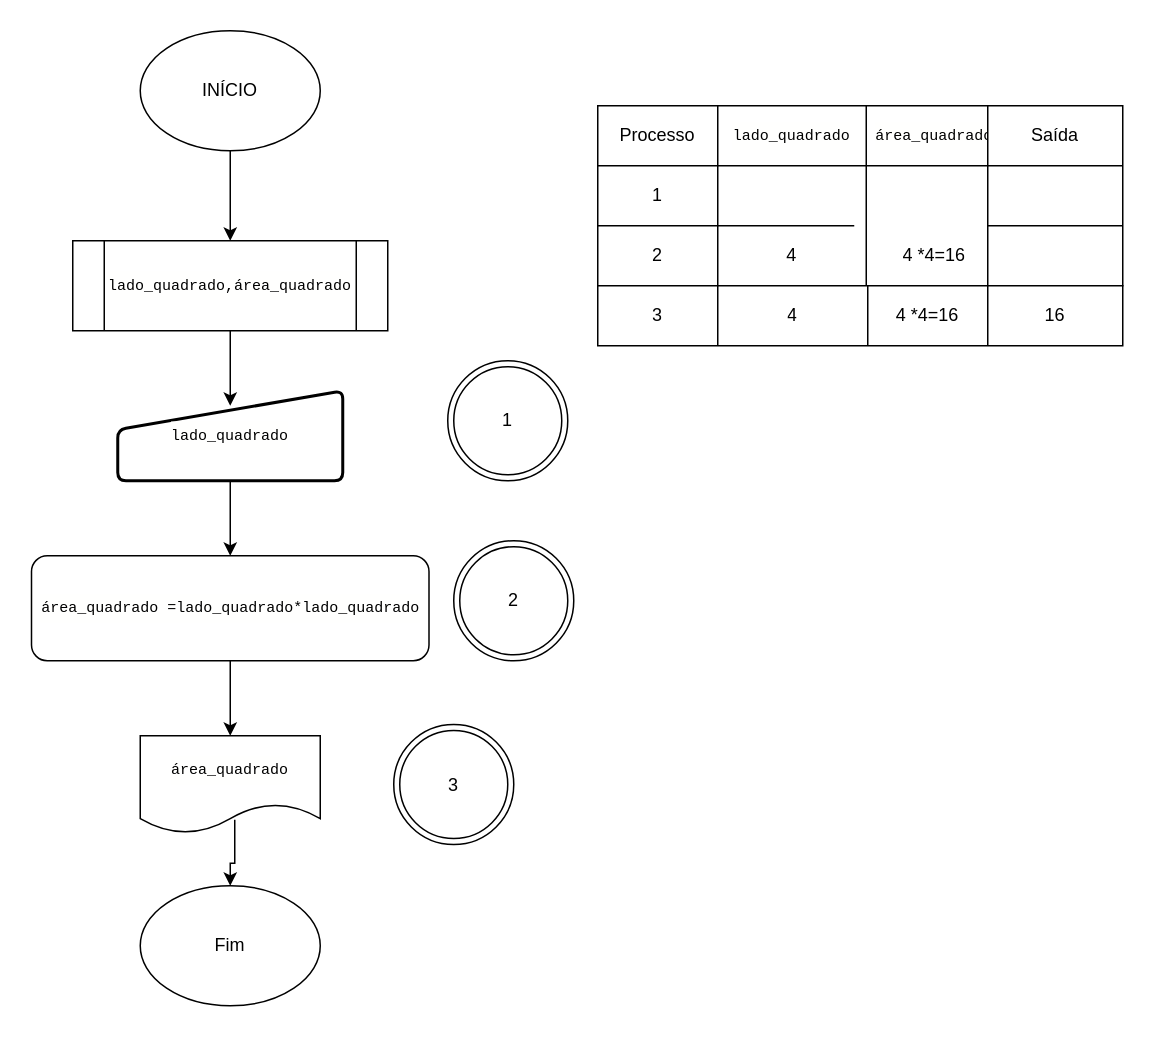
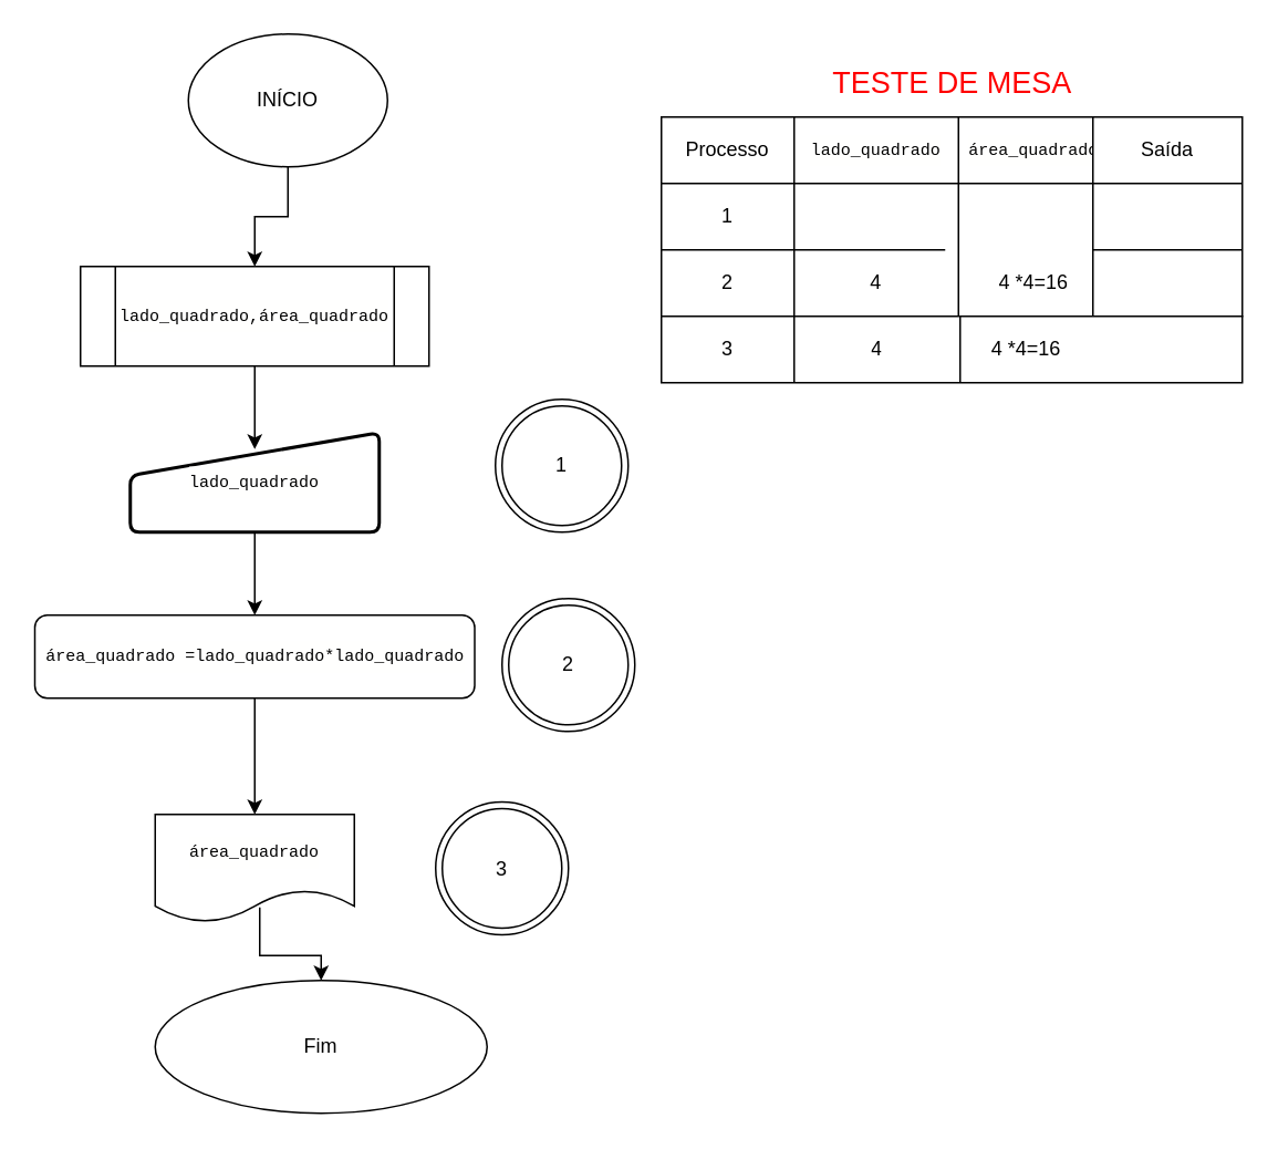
  <mxCell id="0" />
  <mxCell id="1" parent="0" />
  <mxCell id="2" style="edgeStyle=orthogonalEdgeStyle;rounded=0;orthogonalLoop=1;jettySize=auto;html=1;entryX=0.5;entryY=0;entryDx=0;entryDy=0;" edge="1" parent="1" source="3" target="5"><mxGeometry relative="1" as="geometry" /></mxCell>
- <mxCell id="3" value="INÍCIO" style="ellipse;whiteSpace=wrap;html=1;" vertex="1" parent="1"><mxGeometry x="93" y="20" width="120" height="80" as="geometry" /></mxCell>
+ <mxCell id="3" value="INÍCIO" style="ellipse;whiteSpace=wrap;html=1;" vertex="1" parent="1"><mxGeometry x="113" y="20" width="120" height="80" as="geometry" /></mxCell>
  <mxCell id="4" style="edgeStyle=orthogonalEdgeStyle;rounded=0;orthogonalLoop=1;jettySize=auto;html=1;entryX=0.5;entryY=0.167;entryDx=0;entryDy=0;entryPerimeter=0;" edge="1" parent="1" source="5" target="7"><mxGeometry relative="1" as="geometry" /></mxCell>
  <mxCell id="5" value="&lt;div style=&quot;background-color: rgb(255 , 255 , 254) ; font-family: &amp;#34;consolas&amp;#34; , &amp;#34;courier new&amp;#34; , monospace ; line-height: 19px&quot;&gt;&lt;font style=&quot;font-size: 10px&quot;&gt;lado_quadrado,&lt;/font&gt;&lt;span style=&quot;font-family: &amp;#34;consolas&amp;#34; , &amp;#34;courier new&amp;#34; , monospace&quot;&gt;&lt;font style=&quot;font-size: 10px&quot;&gt;área_quadrado&lt;/font&gt; &lt;/span&gt;&lt;/div&gt;" style="shape=process;whiteSpace=wrap;html=1;backgroundOutline=1;" vertex="1" parent="1"><mxGeometry x="48" y="160" width="210" height="60" as="geometry" /></mxCell>
  <mxCell id="6" style="edgeStyle=orthogonalEdgeStyle;rounded=0;orthogonalLoop=1;jettySize=auto;html=1;entryX=0.5;entryY=0;entryDx=0;entryDy=0;" edge="1" parent="1" source="7" target="9"><mxGeometry relative="1" as="geometry" /></mxCell>
  <mxCell id="7" value="&lt;div style=&quot;background-color: rgb(255 , 255 , 254) ; font-family: &amp;#34;consolas&amp;#34; , &amp;#34;courier new&amp;#34; , monospace ; line-height: 19px&quot;&gt;&lt;font style=&quot;font-size: 10px&quot;&gt;lado_quadrado&lt;/font&gt;&lt;/div&gt;" style="html=1;strokeWidth=2;shape=manualInput;whiteSpace=wrap;rounded=1;size=26;arcSize=11;" vertex="1" parent="1"><mxGeometry x="78" y="260" width="150" height="60" as="geometry" /></mxCell>
  <mxCell id="8" style="edgeStyle=orthogonalEdgeStyle;rounded=0;orthogonalLoop=1;jettySize=auto;html=1;" edge="1" parent="1" source="9" target="11"><mxGeometry relative="1" as="geometry" /></mxCell>
- <mxCell id="9" value="&lt;div style=&quot;background-color: rgb(255 , 255 , 254) ; font-family: &amp;#34;consolas&amp;#34; , &amp;#34;courier new&amp;#34; , monospace ; line-height: 19px&quot;&gt;&lt;font&gt;&lt;font style=&quot;font-size: 10px&quot;&gt;área_quadrado =&lt;/font&gt;&lt;span style=&quot;font-family: &amp;#34;consolas&amp;#34; , &amp;#34;courier new&amp;#34; , monospace&quot;&gt;&lt;font&gt;&lt;font style=&quot;font-size: 10px&quot;&gt;&lt;font&gt;lado_quadrado*&lt;/font&gt;&lt;span style=&quot;font-family: &amp;#34;consolas&amp;#34; , &amp;#34;courier new&amp;#34; , monospace&quot;&gt;lado_quadrado&lt;/span&gt; &lt;/font&gt;&lt;/font&gt;&lt;/span&gt;&lt;/font&gt;&lt;br&gt;&lt;/div&gt;&lt;div style=&quot;background-color: rgb(255 , 255 , 254) ; font-family: &amp;#34;consolas&amp;#34; , &amp;#34;courier new&amp;#34; , monospace ; line-height: 19px&quot;&gt;&lt;span style=&quot;font-family: &amp;#34;consolas&amp;#34; , &amp;#34;courier new&amp;#34; , monospace&quot;&gt; &lt;/span&gt;&lt;/div&gt;" style="rounded=1;whiteSpace=wrap;html=1;" vertex="1" parent="1"><mxGeometry x="20.5" y="370" width="265" height="70" as="geometry" /></mxCell>
+ <mxCell id="9" value="&lt;div style=&quot;background-color: rgb(255 , 255 , 254) ; font-family: &amp;#34;consolas&amp;#34; , &amp;#34;courier new&amp;#34; , monospace ; line-height: 19px&quot;&gt;&lt;font&gt;&lt;font style=&quot;font-size: 10px&quot;&gt;área_quadrado =&lt;/font&gt;&lt;span style=&quot;font-family: &amp;#34;consolas&amp;#34; , &amp;#34;courier new&amp;#34; , monospace&quot;&gt;&lt;font&gt;&lt;font style=&quot;font-size: 10px&quot;&gt;&lt;font&gt;lado_quadrado*&lt;/font&gt;&lt;span style=&quot;font-family: &amp;#34;consolas&amp;#34; , &amp;#34;courier new&amp;#34; , monospace&quot;&gt;lado_quadrado&lt;/span&gt; &lt;/font&gt;&lt;/font&gt;&lt;/span&gt;&lt;/font&gt;&lt;br&gt;&lt;/div&gt;&lt;div style=&quot;background-color: rgb(255 , 255 , 254) ; font-family: &amp;#34;consolas&amp;#34; , &amp;#34;courier new&amp;#34; , monospace ; line-height: 19px&quot;&gt;&lt;span style=&quot;font-family: &amp;#34;consolas&amp;#34; , &amp;#34;courier new&amp;#34; , monospace&quot;&gt; &lt;/span&gt;&lt;/div&gt;" style="rounded=1;whiteSpace=wrap;html=1;" vertex="1" parent="1"><mxGeometry x="20.5" y="370" width="265" height="50" as="geometry" /></mxCell>
  <mxCell id="10" value="" style="edgeStyle=orthogonalEdgeStyle;rounded=0;orthogonalLoop=1;jettySize=auto;html=1;exitX=0.525;exitY=0.862;exitDx=0;exitDy=0;exitPerimeter=0;" edge="1" parent="1" source="11" target="12"><mxGeometry relative="1" as="geometry" /></mxCell>
  <mxCell id="11" value="&lt;div style=&quot;background-color: rgb(255 , 255 , 254) ; font-family: &amp;#34;consolas&amp;#34; , &amp;#34;courier new&amp;#34; , monospace ; line-height: 19px&quot;&gt;&lt;font style=&quot;font-size: 10px&quot;&gt;área_quadrado&lt;/font&gt;&lt;/div&gt;" style="shape=document;whiteSpace=wrap;html=1;boundedLbl=1;" vertex="1" parent="1"><mxGeometry x="93" y="490" width="120" height="65" as="geometry" /></mxCell>
- <mxCell id="12" value="Fim" style="ellipse;whiteSpace=wrap;html=1;" vertex="1" parent="1"><mxGeometry x="93" y="590" width="120" height="80" as="geometry" /></mxCell>
+ <mxCell id="12" value="Fim" style="ellipse;whiteSpace=wrap;html=1;" vertex="1" parent="1"><mxGeometry x="93" y="590" width="200" height="80" as="geometry" /></mxCell>
  <mxCell id="13" value="1" style="ellipse;shape=doubleEllipse;whiteSpace=wrap;html=1;aspect=fixed;" vertex="1" parent="1"><mxGeometry x="298" y="240" width="80" height="80" as="geometry" /></mxCell>
  <mxCell id="14" value="2" style="ellipse;shape=doubleEllipse;whiteSpace=wrap;html=1;aspect=fixed;" vertex="1" parent="1"><mxGeometry x="302" y="360" width="80" height="80" as="geometry" /></mxCell>
  <mxCell id="15" value="3" style="ellipse;shape=doubleEllipse;whiteSpace=wrap;html=1;aspect=fixed;" vertex="1" parent="1"><mxGeometry x="262" y="482.5" width="80" height="80" as="geometry" /></mxCell>
  <mxCell id="16" value="" style="shape=table;html=1;whiteSpace=wrap;startSize=0;container=1;collapsible=0;childLayout=tableLayout;" vertex="1" parent="1"><mxGeometry x="398" y="70" width="270" height="120" as="geometry" /></mxCell>
  <mxCell id="17" value="" style="shape=partialRectangle;html=1;whiteSpace=wrap;collapsible=0;dropTarget=0;pointerEvents=0;fillColor=none;top=0;left=0;bottom=0;right=0;points=[[0,0.5],[1,0.5]];portConstraint=eastwest;" vertex="1" parent="16"><mxGeometry width="270" height="40" as="geometry" /></mxCell>
  <mxCell id="18" value="Processo" style="shape=partialRectangle;html=1;whiteSpace=wrap;connectable=0;overflow=hidden;fillColor=none;top=0;left=0;bottom=0;right=0;" vertex="1" parent="17"><mxGeometry width="80" height="40" as="geometry" /></mxCell>
  <mxCell id="19" value="&lt;div style=&quot;background-color: rgb(255 , 255 , 254) ; font-family: &amp;#34;consolas&amp;#34; , &amp;#34;courier new&amp;#34; , monospace ; line-height: 19px&quot;&gt;&lt;font style=&quot;font-size: 10px&quot;&gt;lado_quadrado&lt;/font&gt;&lt;/div&gt;" style="shape=partialRectangle;html=1;whiteSpace=wrap;connectable=0;overflow=hidden;fillColor=none;top=0;left=0;bottom=0;right=0;" vertex="1" parent="17"><mxGeometry x="80" width="99" height="40" as="geometry" /></mxCell>
  <mxCell id="20" value="&lt;div style=&quot;background-color: rgb(255 , 255 , 254) ; font-family: &amp;#34;consolas&amp;#34; , &amp;#34;courier new&amp;#34; , monospace ; line-height: 19px&quot;&gt;&lt;font style=&quot;font-size: 10px&quot;&gt;área_quadrado&lt;/font&gt;&lt;/div&gt;" style="shape=partialRectangle;html=1;whiteSpace=wrap;connectable=0;overflow=hidden;fillColor=none;top=0;left=0;bottom=0;right=0;" vertex="1" parent="17"><mxGeometry x="179" width="91" height="40" as="geometry" /></mxCell>
  <mxCell id="21" value="" style="shape=partialRectangle;html=1;whiteSpace=wrap;collapsible=0;dropTarget=0;pointerEvents=0;fillColor=none;top=0;left=0;bottom=0;right=0;points=[[0,0.5],[1,0.5]];portConstraint=eastwest;" vertex="1" parent="16"><mxGeometry y="40" width="270" height="40" as="geometry" /></mxCell>
  <mxCell id="22" value="1" style="shape=partialRectangle;html=1;whiteSpace=wrap;connectable=0;overflow=hidden;fillColor=none;top=0;left=0;bottom=0;right=0;" vertex="1" parent="21"><mxGeometry width="80" height="40" as="geometry" /></mxCell>
  <mxCell id="23" value="" style="shape=partialRectangle;html=1;whiteSpace=wrap;connectable=0;overflow=hidden;fillColor=none;top=0;left=0;bottom=0;right=0;" vertex="1" parent="21"><mxGeometry x="179" width="91" height="40" as="geometry" /></mxCell>
  <mxCell id="24" value="" style="shape=partialRectangle;html=1;whiteSpace=wrap;collapsible=0;dropTarget=0;pointerEvents=0;fillColor=none;top=0;left=0;bottom=0;right=0;points=[[0,0.5],[1,0.5]];portConstraint=eastwest;" vertex="1" parent="16"><mxGeometry y="80" width="270" height="40" as="geometry" /></mxCell>
  <mxCell id="25" value="2" style="shape=partialRectangle;html=1;whiteSpace=wrap;connectable=0;overflow=hidden;fillColor=none;top=0;left=0;bottom=0;right=0;" vertex="1" parent="24"><mxGeometry width="80" height="40" as="geometry" /></mxCell>
  <mxCell id="26" value="4" style="shape=partialRectangle;html=1;whiteSpace=wrap;connectable=0;overflow=hidden;fillColor=none;top=0;left=0;bottom=0;right=0;" vertex="1" parent="24"><mxGeometry x="80" width="99" height="40" as="geometry" /></mxCell>
  <mxCell id="27" value="4 *4=16" style="shape=partialRectangle;html=1;whiteSpace=wrap;connectable=0;overflow=hidden;fillColor=none;top=0;left=0;bottom=0;right=0;" vertex="1" parent="24"><mxGeometry x="179" width="91" height="40" as="geometry" /></mxCell>
  <mxCell id="28" value="" style="shape=table;html=1;whiteSpace=wrap;startSize=0;container=1;collapsible=0;childLayout=tableLayout;" vertex="1" parent="1"><mxGeometry x="658" y="70" width="90" height="120" as="geometry" /></mxCell>
  <mxCell id="29" value="" style="shape=partialRectangle;html=1;whiteSpace=wrap;collapsible=0;dropTarget=0;pointerEvents=0;fillColor=none;top=0;left=0;bottom=0;right=0;points=[[0,0.5],[1,0.5]];portConstraint=eastwest;" vertex="1" parent="28"><mxGeometry width="90" height="40" as="geometry" /></mxCell>
  <mxCell id="30" value="Saída" style="shape=partialRectangle;html=1;whiteSpace=wrap;connectable=0;overflow=hidden;fillColor=none;top=0;left=0;bottom=0;right=0;" vertex="1" parent="29"><mxGeometry width="90" height="40" as="geometry" /></mxCell>
  <mxCell id="31" value="" style="shape=partialRectangle;html=1;whiteSpace=wrap;collapsible=0;dropTarget=0;pointerEvents=0;fillColor=none;top=0;left=0;bottom=0;right=0;points=[[0,0.5],[1,0.5]];portConstraint=eastwest;" vertex="1" parent="28"><mxGeometry y="40" width="90" height="40" as="geometry" /></mxCell>
  <mxCell id="32" value="" style="shape=partialRectangle;html=1;whiteSpace=wrap;connectable=0;overflow=hidden;fillColor=none;top=0;left=0;bottom=0;right=0;" vertex="1" parent="31"><mxGeometry width="90" height="40" as="geometry" /></mxCell>
  <mxCell id="33" value="" style="shape=partialRectangle;html=1;whiteSpace=wrap;collapsible=0;dropTarget=0;pointerEvents=0;fillColor=none;top=0;left=0;bottom=0;right=0;points=[[0,0.5],[1,0.5]];portConstraint=eastwest;" vertex="1" parent="28"><mxGeometry y="80" width="90" height="40" as="geometry" /></mxCell>
  <mxCell id="34" value="" style="shape=partialRectangle;html=1;whiteSpace=wrap;connectable=0;overflow=hidden;fillColor=none;top=0;left=0;bottom=0;right=0;" vertex="1" parent="33"><mxGeometry width="90" height="40" as="geometry" /></mxCell>
  <mxCell id="35" value="" style="shape=table;html=1;whiteSpace=wrap;startSize=0;container=1;collapsible=0;childLayout=tableLayout;" vertex="1" parent="1"><mxGeometry x="398" y="190" width="350" height="40" as="geometry" /></mxCell>
  <mxCell id="36" value="" style="shape=partialRectangle;html=1;whiteSpace=wrap;collapsible=0;dropTarget=0;pointerEvents=0;fillColor=none;top=0;left=0;bottom=0;right=0;points=[[0,0.5],[1,0.5]];portConstraint=eastwest;" vertex="1" parent="35"><mxGeometry width="350" height="40" as="geometry" /></mxCell>
  <mxCell id="37" value="3" style="shape=partialRectangle;html=1;whiteSpace=wrap;connectable=0;overflow=hidden;fillColor=none;top=0;left=0;bottom=0;right=0;" vertex="1" parent="36"><mxGeometry width="80" height="40" as="geometry" /></mxCell>
  <mxCell id="38" value="4" style="shape=partialRectangle;html=1;whiteSpace=wrap;connectable=0;overflow=hidden;fillColor=none;top=0;left=0;bottom=0;right=0;" vertex="1" parent="36"><mxGeometry x="80" width="100" height="40" as="geometry" /></mxCell>
  <mxCell id="39" value="4 *4=16" style="shape=partialRectangle;html=1;whiteSpace=wrap;connectable=0;overflow=hidden;fillColor=none;top=0;left=0;bottom=0;right=0;" vertex="1" parent="36"><mxGeometry x="180" width="80" height="40" as="geometry" /></mxCell>
- <mxCell id="40" value="16" style="shape=partialRectangle;html=1;whiteSpace=wrap;connectable=0;overflow=hidden;fillColor=none;top=0;left=0;bottom=0;right=0;" vertex="1" parent="36"><mxGeometry x="260" width="90" height="40" as="geometry" /></mxCell>
+ <mxCell id="41" value="&lt;font style=&quot;font-size: 18px&quot;&gt;TESTE DE MESA&lt;/font&gt;" style="text;html=1;align=center;verticalAlign=middle;resizable=0;points=[];autosize=1;fontColor=#FF0000;" vertex="1" parent="1"><mxGeometry x="493" y="40" width="160" height="20" as="geometry" /></mxCell>
